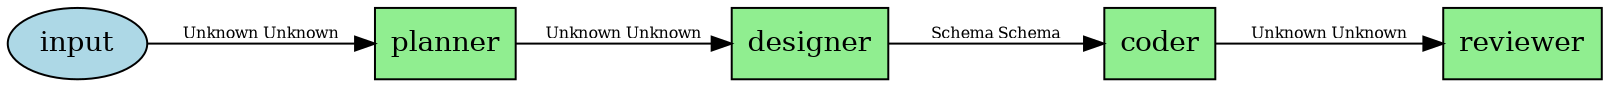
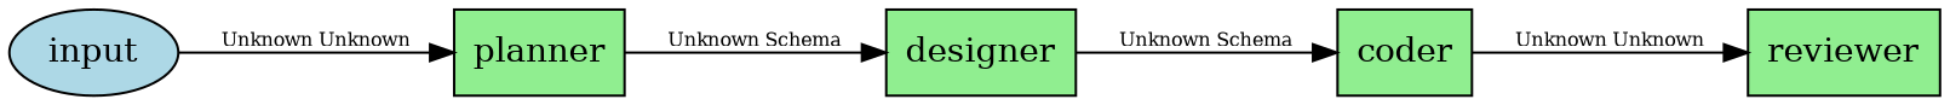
  digraph {
    rankdir=LR
    node [fillcolor=lightgreen shape=box style=filled]
    edge [fontsize=8]
    coder
    reviewer
    designer
    planner
    input [fillcolor=lightblue shape=ellipse]
    coder -> reviewer [label="Unknown Unknown"]
-   designer -> coder [label="Schema Schema"]
-   planner -> designer [label="Unknown Unknown"]
+   designer -> coder [label="Unknown Schema"]
+   planner -> designer [label="Unknown Schema"]
    input -> planner [label="Unknown Unknown"]
  }
